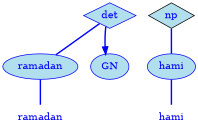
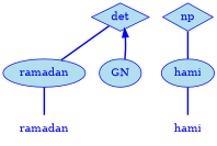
  digraph {
    node [fillcolor=lightblue2 fontcolor=blue shape=plaintext color=blue style=filled]
    edge [arrowhead=none color=blue fontcolor=blue minlen=1 style=bold]
    n1 [height=0.50 label=ramadan width=1.06 color="" style=""]
    n2 [height=0.50 label=ramadan shape=ellipse width=1.47]
    n3 [height=0.50 label=det shape=diamond width=0.75]
    n4 [height=0.50 label=hami width=0.75 color="" style=""]
    n5 [height=0.50 label=hami shape=ellipse width=0.94]
-   n6 [color=black height=0.50 label=np shape=diamond width=0.75]
+   n6 [height=0.50 label=np shape=diamond width=0.75]
    n7 [arrowhead=doubleoctagon height=0.50 label=GN width=0.75 shape=""]
    n2 -> n1
    n3 -> n2
    n5 -> n4
    n6 -> n5
-   n3 -> n7 [shape=normal arrowhead=""]
+   n7 -> n3 [shape=normal arrowhead=""]
  }
